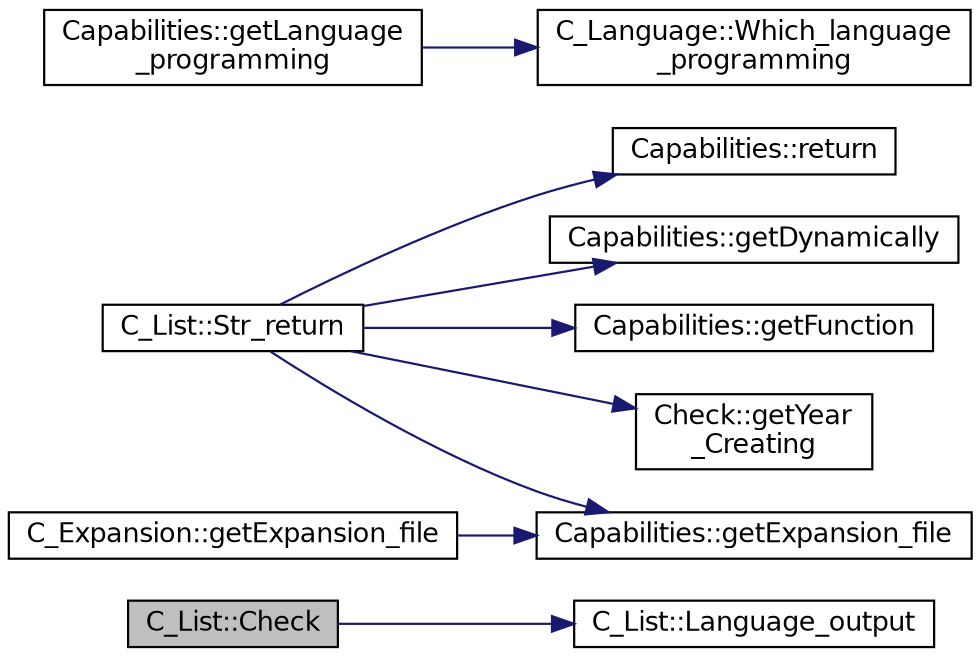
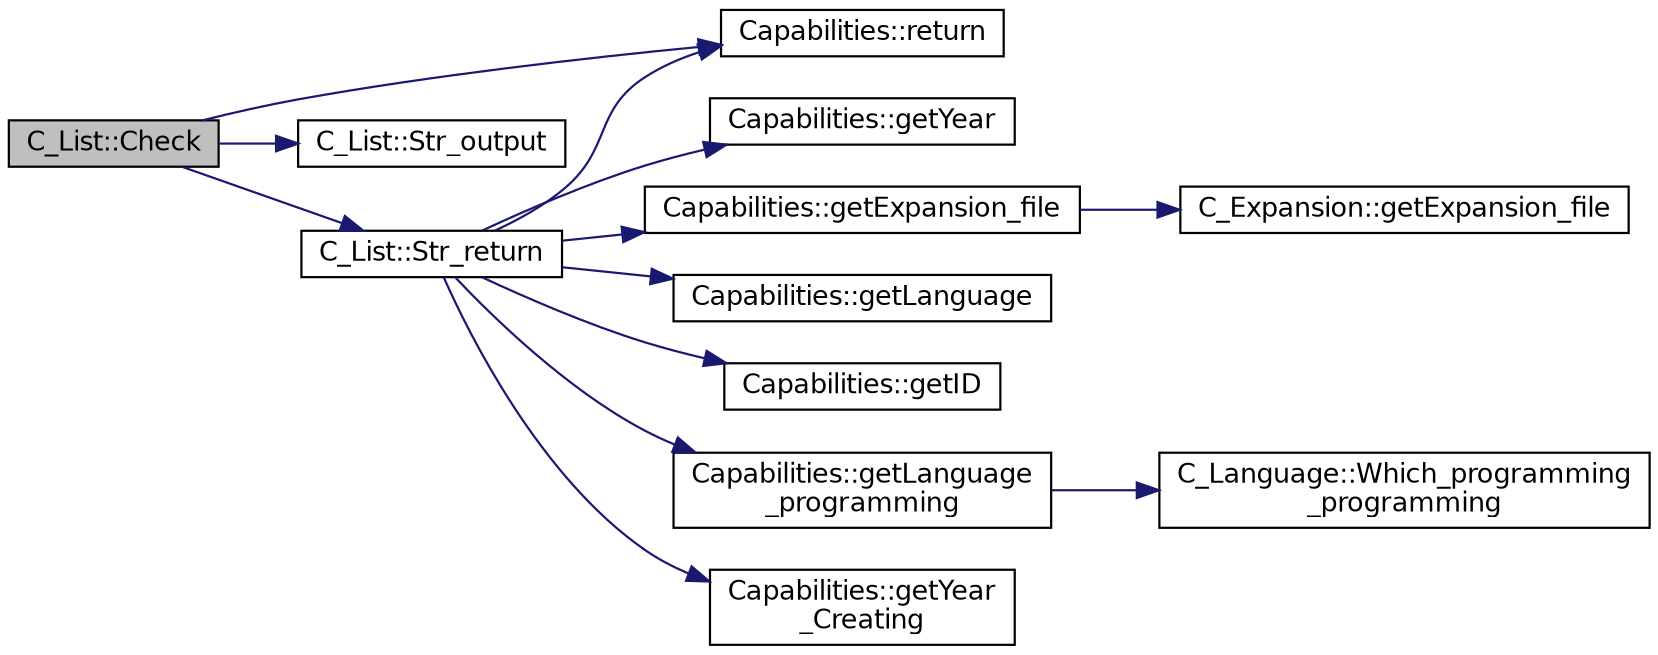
  digraph {
    rankdir=LR
    node [color=black fillcolor=white fontname=Helvetica fontsize=12 shape=record style=filled]
    edge [color=midnightblue fontname=Helvetica fontsize=12 labelfontname=Helvetica labelfontsize=12 style=solid]
    n1 [fillcolor=grey75 fontcolor=black height=0.2 label="C_List::Check" width=0.4]
    n2 [height=0.2 label="Capabilities::return" width=0.4]
-   n3 [height=0.2 label="C_List::Language_output" width=0.4]
+   n3 [height=0.2 label="C_List::Str_output" width=0.4]
    n4 [height=0.2 label="C_List::Str_return" width=0.4]
-   n5 [height=0.2 label="Capabilities::getDynamically" width=0.4]
+   n5 [height=0.2 label="Capabilities::getYear" width=0.4]
    n6 [height=0.2 label="Capabilities::getExpansion_file" width=0.4]
-   n7 [height=0.2 label="Capabilities::getFunction" width=0.4]
+   n7 [height=0.2 label="Capabilities::getLanguage" width=0.4]
+   n8 [height=0.2 label="Capabilities::getID" width=0.4]
    n9 [height=0.2 label="Capabilities::getLanguage\l_programming" width=0.4]
-   n10 [height=0.2 label="Check::getYear\l_Creating" width=0.4]
+   n10 [height=0.2 label="Capabilities::getYear\l_Creating" width=0.4]
    n11 [height=0.2 label="C_Expansion::getExpansion_file" width=0.4]
-   n12 [height=0.2 label="C_Language::Which_language\l_programming" width=0.4]
+   n12 [height=0.2 label="C_Language::Which_programming\l_programming" width=0.4]
+   n1 -> n2
    n1 -> n3
+   n1 -> n4
    n4 -> n2
    n4 -> n5
    n4 -> n6
    n4 -> n7
+   n4 -> n8
+   n4 -> n9
    n4 -> n10
-   n11 -> n6
+   n6 -> n11
    n9 -> n12
  }
